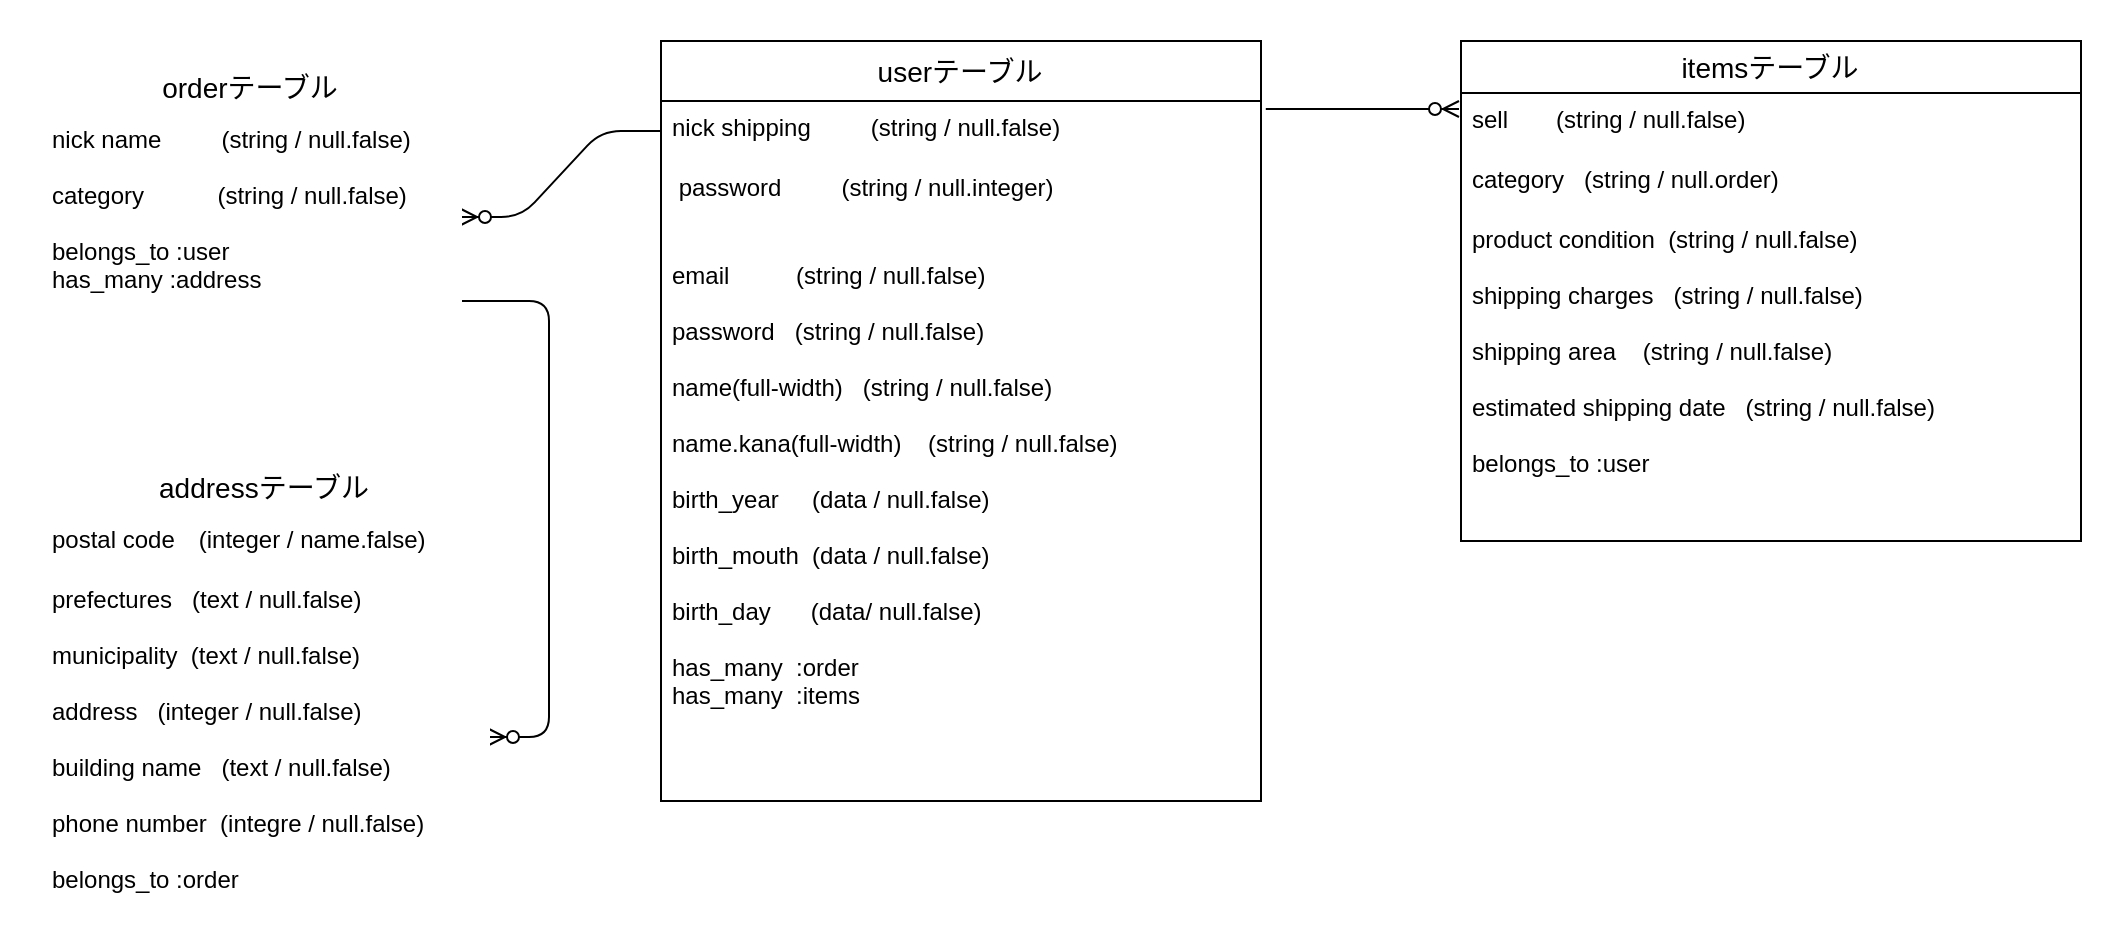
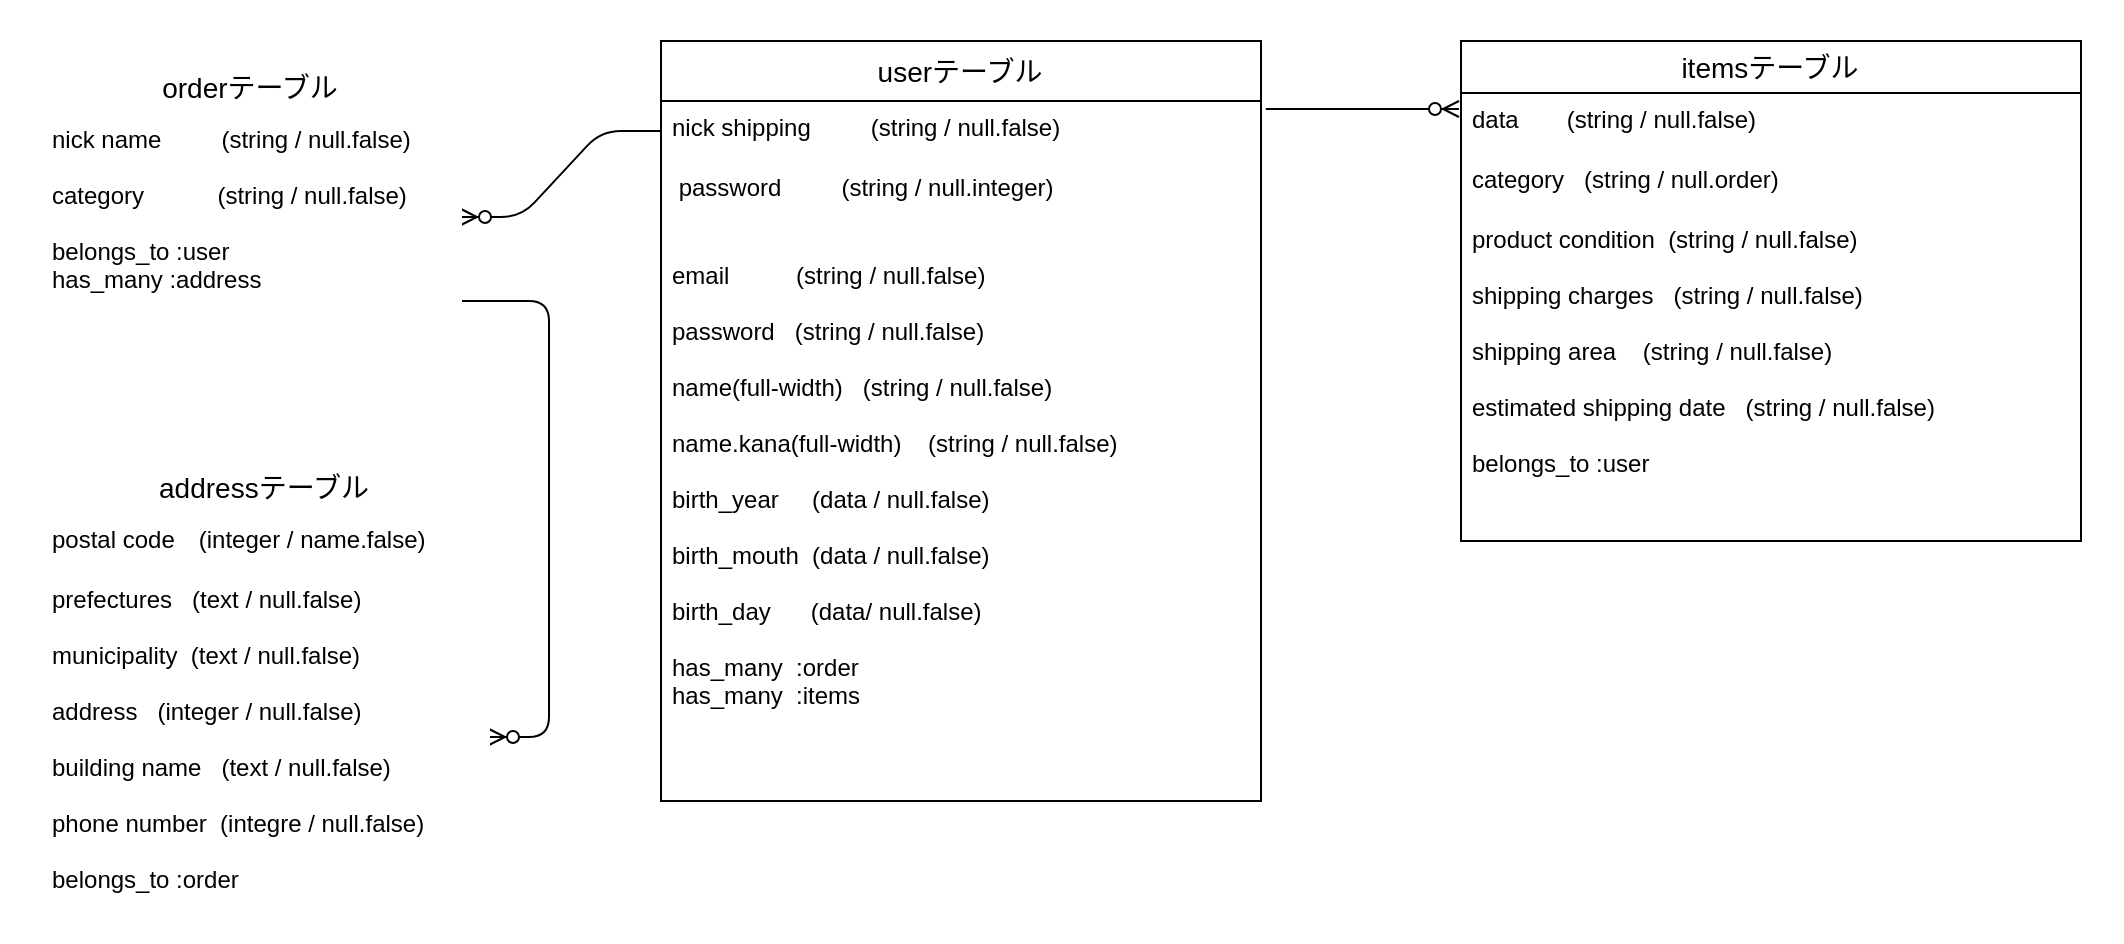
  <mxCell id="0" />
  <mxCell id="1" parent="0" />
  <mxCell id="2" value="" style="edgeStyle=entityRelationEdgeStyle;fontSize=12;html=1;endArrow=ERzeroToMany;endFill=1;" edge="1" parent="1" source="6" target="11"><mxGeometry width="100" height="100" relative="1" as="geometry"><mxPoint x="320" y="71" as="sourcePoint" /><mxPoint x="315" y="480" as="targetPoint" /></mxGeometry></mxCell>
  <mxCell id="3" value="" style="edgeStyle=entityRelationEdgeStyle;fontSize=12;html=1;endArrow=ERzeroToMany;endFill=1;exitX=1;exitY=0.904;exitDx=0;exitDy=0;exitPerimeter=0;" edge="1" parent="1" source="11" target="14"><mxGeometry width="100" height="100" relative="1" as="geometry"><mxPoint x="228.95" y="111" as="sourcePoint" /><mxPoint x="470" y="620" as="targetPoint" /></mxGeometry></mxCell>
  <mxCell id="4" value="" style="edgeStyle=entityRelationEdgeStyle;fontSize=12;html=1;endArrow=ERzeroToMany;endFill=1;exitX=1.008;exitY=0.133;exitDx=0;exitDy=0;exitPerimeter=0;" edge="1" parent="1" source="6"><mxGeometry width="100" height="100" relative="1" as="geometry"><mxPoint x="694" y="390" as="sourcePoint" /><mxPoint x="729" y="54" as="targetPoint" /></mxGeometry></mxCell>
  <mxCell id="5" value="userテーブル" style="swimlane;fontStyle=0;childLayout=stackLayout;horizontal=1;startSize=30;horizontalStack=0;resizeParent=1;resizeParentMax=0;resizeLast=0;collapsible=1;marginBottom=0;align=center;fontSize=14;" vertex="1" parent="1"><mxGeometry x="330" y="20" width="300" height="380" as="geometry" /></mxCell>
  <mxCell id="6" value="nick shipping         (string / null.false)" style="text;strokeColor=none;fillColor=none;spacingLeft=4;spacingRight=4;overflow=hidden;rotatable=0;points=[[0,0.5],[1,0.5]];portConstraint=eastwest;fontSize=12;" vertex="1" parent="5"><mxGeometry y="30" width="300" height="30" as="geometry" /></mxCell>
  <mxCell id="7" value=" password         (string / null.integer)" style="text;strokeColor=none;fillColor=none;spacingLeft=4;spacingRight=4;overflow=hidden;rotatable=0;points=[[0,0.5],[1,0.5]];portConstraint=eastwest;fontSize=12;" vertex="1" parent="5"><mxGeometry y="60" width="300" height="30" as="geometry" /></mxCell>
  <mxCell id="8" value="&#10;email          (string / null.false)          &#10;&#10;password   (string / null.false)&#10;&#10;name(full-width)   (string / null.false)&#10;&#10;name.kana(full-width)    (string / null.false)&#10;&#10;birth_year     (data / null.false)&#10;&#10;birth_mouth  (data / null.false)&#10;&#10;birth_day      (data/ null.false)&#10;&#10;has_many  :order&#10;has_many  :items" style="text;strokeColor=none;fillColor=none;spacingLeft=4;spacingRight=4;overflow=hidden;rotatable=0;points=[[0,0.5],[1,0.5]];portConstraint=eastwest;fontSize=12;" vertex="1" parent="5"><mxGeometry y="90" width="300" height="290" as="geometry" /></mxCell>
  <mxCell id="9" style="edgeStyle=none;rounded=0;orthogonalLoop=1;jettySize=auto;html=1;exitX=1;exitY=0.5;exitDx=0;exitDy=0;" edge="1" parent="5"><mxGeometry relative="1" as="geometry"><mxPoint x="300" y="338" as="sourcePoint" /><mxPoint x="300" y="338" as="targetPoint" /></mxGeometry></mxCell>
  <mxCell id="10" value="orderテーブル" style="swimlane;fontStyle=0;childLayout=stackLayout;horizontal=1;startSize=26;horizontalStack=0;resizeParent=1;resizeParentMax=0;resizeLast=0;collapsible=1;marginBottom=0;align=center;fontSize=14;strokeColor=#FFFFFF;" vertex="1" parent="1"><mxGeometry x="20" y="30" width="210" height="130" as="geometry" /></mxCell>
  <mxCell id="11" value="nick name         (string / null.false)&#10;&#10;category           (string / null.false)&#10;&#10;belongs_to :user&#10;has_many :address" style="text;strokeColor=none;fillColor=none;spacingLeft=4;spacingRight=4;overflow=hidden;rotatable=0;points=[[0,0.5],[1,0.5]];portConstraint=eastwest;fontSize=12;" vertex="1" parent="10"><mxGeometry y="26" width="210" height="104" as="geometry" /></mxCell>
  <mxCell id="12" value="addressテーブル" style="swimlane;fontStyle=0;childLayout=stackLayout;horizontal=1;startSize=26;horizontalStack=0;resizeParent=1;resizeParentMax=0;resizeLast=0;collapsible=1;marginBottom=0;align=center;fontSize=14;strokeColor=#FFFFFF;" vertex="1" parent="1"><mxGeometry x="20" y="230" width="224" height="220" as="geometry" /></mxCell>
  <mxCell id="13" value="postal code　(integer / name.false)&#10;" style="text;strokeColor=none;fillColor=none;spacingLeft=4;spacingRight=4;overflow=hidden;rotatable=0;points=[[0,0.5],[1,0.5]];portConstraint=eastwest;fontSize=12;" vertex="1" parent="12"><mxGeometry y="26" width="224" height="30" as="geometry" /></mxCell>
  <mxCell id="14" value="prefectures   (text / null.false)&#10;&#10;municipality  (text / null.false)&#10;&#10;address   (integer / null.false)&#10;&#10;building name   (text / null.false)&#10;&#10;phone number  (integre / null.false)&#10;&#10;belongs_to :order" style="text;strokeColor=none;fillColor=none;spacingLeft=4;spacingRight=4;overflow=hidden;rotatable=0;points=[[0,0.5],[1,0.5]];portConstraint=eastwest;fontSize=12;" vertex="1" parent="12"><mxGeometry y="56" width="224" height="164" as="geometry" /></mxCell>
  <mxCell id="15" value="itemsテーブル" style="swimlane;fontStyle=0;childLayout=stackLayout;horizontal=1;startSize=26;horizontalStack=0;resizeParent=1;resizeParentMax=0;resizeLast=0;collapsible=1;marginBottom=0;align=center;fontSize=14;" vertex="1" parent="1"><mxGeometry x="730" y="20" width="310" height="250" as="geometry"><mxRectangle x="630" y="185" width="120" height="26" as="alternateBounds" /></mxGeometry></mxCell>
- <mxCell id="16" value="sell　　(string / null.false)" style="text;strokeColor=none;fillColor=none;spacingLeft=4;spacingRight=4;overflow=hidden;rotatable=0;points=[[0,0.5],[1,0.5]];portConstraint=eastwest;fontSize=12;" vertex="1" parent="15"><mxGeometry y="26" width="310" height="30" as="geometry" /></mxCell>
+ <mxCell id="16" value="data　　(string / null.false)" style="text;strokeColor=none;fillColor=none;spacingLeft=4;spacingRight=4;overflow=hidden;rotatable=0;points=[[0,0.5],[1,0.5]];portConstraint=eastwest;fontSize=12;" vertex="1" parent="15"><mxGeometry y="26" width="310" height="30" as="geometry" /></mxCell>
  <mxCell id="17" value="category   (string / null.order)" style="text;strokeColor=none;fillColor=none;spacingLeft=4;spacingRight=4;overflow=hidden;rotatable=0;points=[[0,0.5],[1,0.5]];portConstraint=eastwest;fontSize=12;" vertex="1" parent="15"><mxGeometry y="56" width="310" height="30" as="geometry" /></mxCell>
  <mxCell id="18" value="product condition  (string / null.false)&#10;&#10;shipping charges   (string / null.false)&#10;&#10;shipping area    (string / null.false)&#10;&#10;estimated shipping date   (string / null.false)&#10;&#10;belongs_to :user" style="text;strokeColor=none;fillColor=none;spacingLeft=4;spacingRight=4;overflow=hidden;rotatable=0;points=[[0,0.5],[1,0.5]];portConstraint=eastwest;fontSize=12;" vertex="1" parent="15"><mxGeometry y="86" width="310" height="164" as="geometry" /></mxCell>
